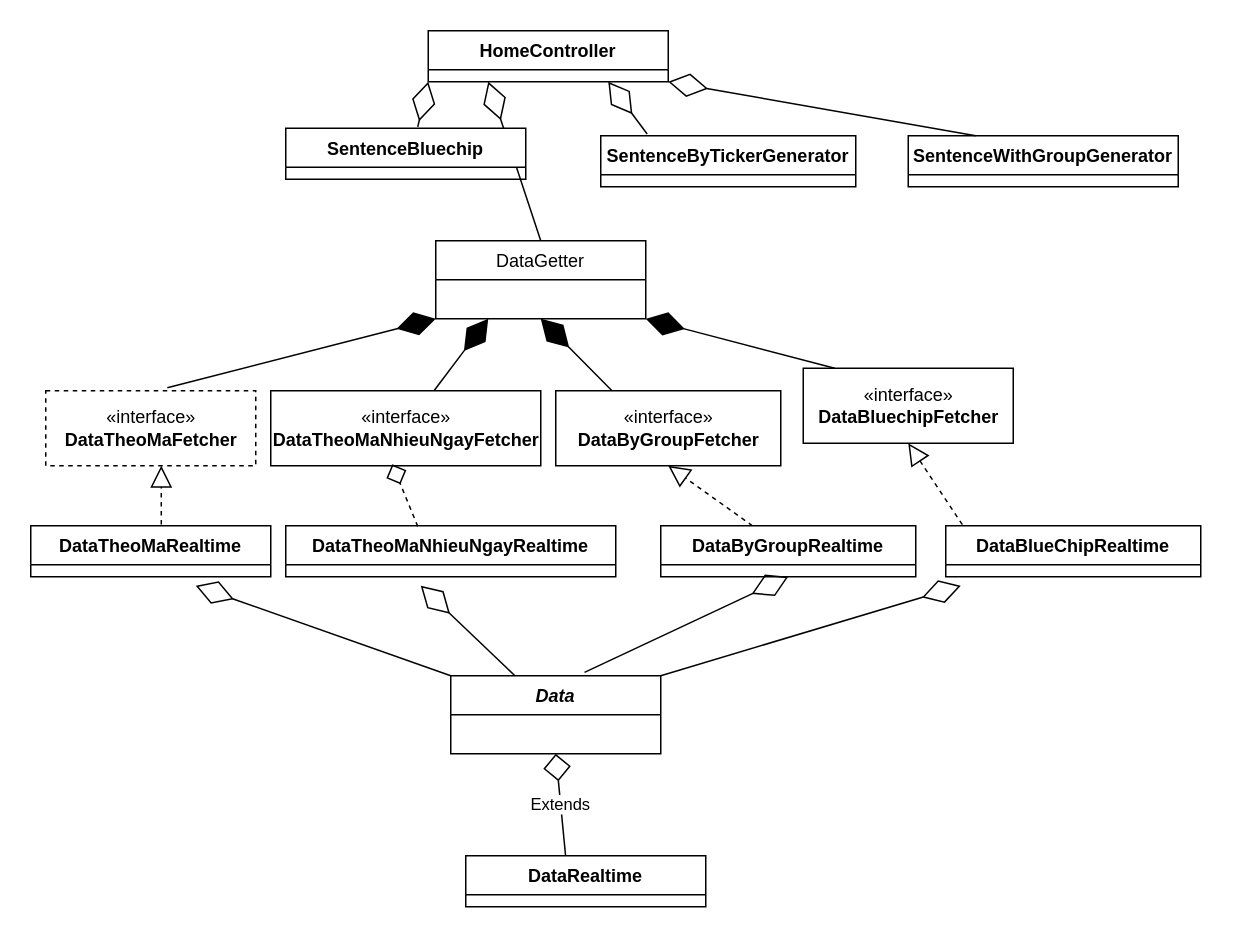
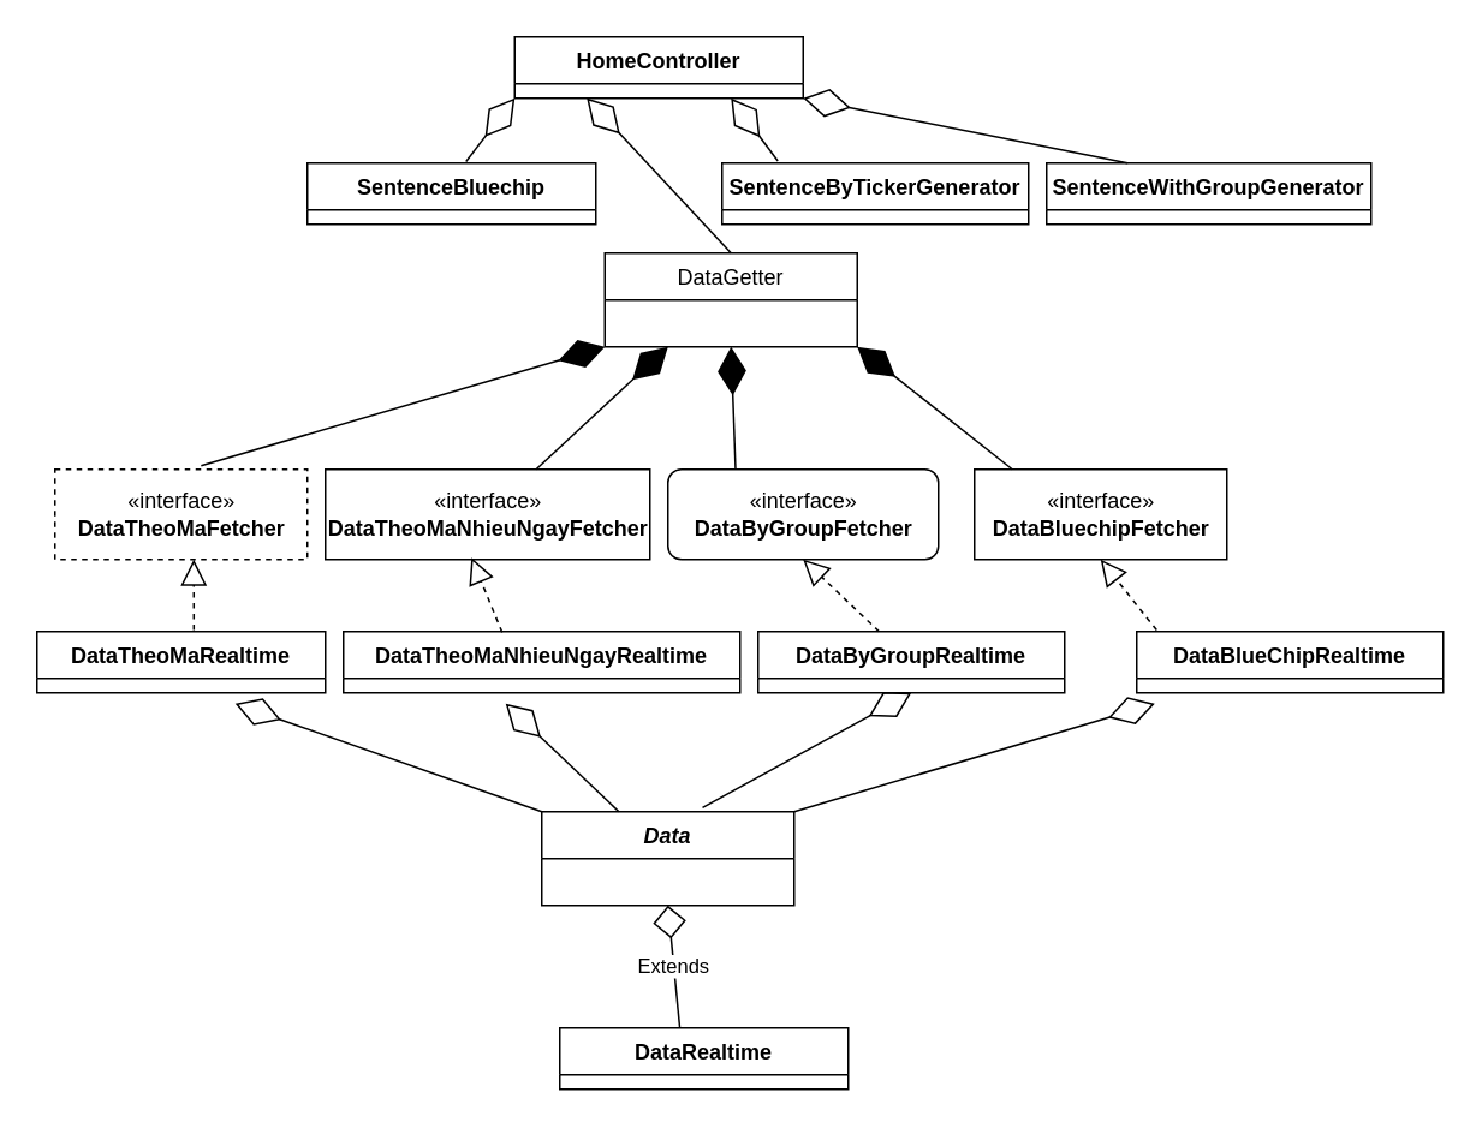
  <mxCell id="0" />
  <mxCell id="1" parent="0" />
- <mxCell id="2" value="DataGetter" style="swimlane;fontStyle=0;childLayout=stackLayout;horizontal=1;startSize=26;fillColor=none;horizontalStack=0;resizeParent=1;resizeParentMax=0;resizeLast=0;collapsible=1;marginBottom=0;" parent="1" vertex="1"><mxGeometry x="290" y="160" width="140" height="52" as="geometry" /></mxCell>
+ <mxCell id="2" value="DataGetter" style="swimlane;fontStyle=0;childLayout=stackLayout;horizontal=1;startSize=26;fillColor=none;horizontalStack=0;resizeParent=1;resizeParentMax=0;resizeLast=0;collapsible=1;marginBottom=0;" parent="1" vertex="1"><mxGeometry x="335" y="140" width="140" height="52" as="geometry" /></mxCell>
  <mxCell id="3" value="«interface»&lt;br&gt;&lt;b&gt;DataTheoMaFetcher&lt;/b&gt;" style="html=1;dashed=1;" parent="1" vertex="1"><mxGeometry x="30" y="260" width="140" height="50" as="geometry" /></mxCell>
  <mxCell id="4" value="«interface»&lt;br&gt;&lt;b&gt;DataTheoMaNhieuNgayFetcher&lt;/b&gt;" style="html=1;" parent="1" vertex="1"><mxGeometry x="180" y="260" width="180" height="50" as="geometry" /></mxCell>
- <mxCell id="5" value="«interface»&lt;br&gt;&lt;b&gt;DataByGroupFetcher&lt;/b&gt;" style="html=1;" parent="1" vertex="1"><mxGeometry x="370" y="260" width="150" height="50" as="geometry" /></mxCell>
- <mxCell id="6" value="«interface»&lt;br&gt;&lt;b&gt;DataBluechipFetcher&lt;br&gt;&lt;/b&gt;" style="html=1;" parent="1" vertex="1"><mxGeometry x="535" y="245" width="140" height="50" as="geometry" /></mxCell>
+ <mxCell id="5" value="«interface»&lt;br&gt;&lt;b&gt;DataByGroupFetcher&lt;/b&gt;" style="html=1;rounded=1;" parent="1" vertex="1"><mxGeometry x="370" y="260" width="150" height="50" as="geometry" /></mxCell>
+ <mxCell id="6" value="«interface»&lt;br&gt;&lt;b&gt;DataBluechipFetcher&lt;br&gt;&lt;/b&gt;" style="html=1;" parent="1" vertex="1"><mxGeometry x="540" y="260" width="140" height="50" as="geometry" /></mxCell>
  <mxCell id="7" value="DataTheoMaRealtime" style="swimlane;fontStyle=1;align=center;verticalAlign=top;childLayout=stackLayout;horizontal=1;startSize=26;horizontalStack=0;resizeParent=1;resizeParentMax=0;resizeLast=0;collapsible=1;marginBottom=0;" parent="1" vertex="1"><mxGeometry x="20" y="350" width="160" height="34" as="geometry" /></mxCell>
  <mxCell id="8" value="DataTheoMaNhieuNgayRealtime" style="swimlane;fontStyle=1;align=center;verticalAlign=top;childLayout=stackLayout;horizontal=1;startSize=26;horizontalStack=0;resizeParent=1;resizeParentMax=0;resizeLast=0;collapsible=1;marginBottom=0;" parent="1" vertex="1"><mxGeometry x="190" y="350" width="220" height="34" as="geometry" /></mxCell>
- <mxCell id="9" value="DataByGroupRealtime" style="swimlane;fontStyle=1;align=center;verticalAlign=top;childLayout=stackLayout;horizontal=1;startSize=26;horizontalStack=0;resizeParent=1;resizeParentMax=0;resizeLast=0;collapsible=1;marginBottom=0;" parent="1" vertex="1"><mxGeometry x="440" y="350" width="170" height="34" as="geometry" /></mxCell>
+ <mxCell id="9" value="DataByGroupRealtime" style="swimlane;fontStyle=1;align=center;verticalAlign=top;childLayout=stackLayout;horizontal=1;startSize=26;horizontalStack=0;resizeParent=1;resizeParentMax=0;resizeLast=0;collapsible=1;marginBottom=0;" parent="1" vertex="1"><mxGeometry x="420" y="350" width="170" height="34" as="geometry" /></mxCell>
  <mxCell id="10" value="DataBlueChipRealtime" style="swimlane;fontStyle=1;align=center;verticalAlign=top;childLayout=stackLayout;horizontal=1;startSize=26;horizontalStack=0;resizeParent=1;resizeParentMax=0;resizeLast=0;collapsible=1;marginBottom=0;" parent="1" vertex="1"><mxGeometry x="630" y="350" width="170" height="34" as="geometry" /></mxCell>
  <mxCell id="11" value="" style="endArrow=block;dashed=1;endFill=0;endSize=12;html=1;entryX=0.55;entryY=1;entryDx=0;entryDy=0;entryPerimeter=0;exitX=0.544;exitY=-0.023;exitDx=0;exitDy=0;exitPerimeter=0;" parent="1" source="7" target="3" edge="1"><mxGeometry width="160" relative="1" as="geometry"><mxPoint x="70" y="330" as="sourcePoint" /><mxPoint x="230" y="330" as="targetPoint" /></mxGeometry></mxCell>
- <mxCell id="12" value="" style="endArrow=diamond;dashed=1;endFill=0;endSize=12;html=1;entryX=0.45;entryY=0.98;entryDx=0;entryDy=0;entryPerimeter=0;exitX=0.4;exitY=0.012;exitDx=0;exitDy=0;exitPerimeter=0;" parent="1" source="8" target="4" edge="1"><mxGeometry width="160" relative="1" as="geometry"><mxPoint x="117.04" y="358.022" as="sourcePoint" /><mxPoint x="117" y="320" as="targetPoint" /></mxGeometry></mxCell>
+ <mxCell id="12" value="" style="endArrow=block;dashed=1;endFill=0;endSize=12;html=1;entryX=0.45;entryY=0.98;entryDx=0;entryDy=0;entryPerimeter=0;exitX=0.4;exitY=0.012;exitDx=0;exitDy=0;exitPerimeter=0;" parent="1" source="8" target="4" edge="1"><mxGeometry width="160" relative="1" as="geometry"><mxPoint x="117.04" y="358.022" as="sourcePoint" /><mxPoint x="117" y="320" as="targetPoint" /></mxGeometry></mxCell>
  <mxCell id="13" value="" style="endArrow=block;dashed=1;endFill=0;endSize=12;html=1;entryX=0.5;entryY=1;entryDx=0;entryDy=0;" parent="1" source="9" target="5" edge="1"><mxGeometry width="160" relative="1" as="geometry"><mxPoint x="288" y="361.032" as="sourcePoint" /><mxPoint x="271" y="319" as="targetPoint" /></mxGeometry></mxCell>
  <mxCell id="14" value="" style="endArrow=block;dashed=1;endFill=0;endSize=12;html=1;entryX=0.5;entryY=1;entryDx=0;entryDy=0;exitX=0.065;exitY=-0.023;exitDx=0;exitDy=0;exitPerimeter=0;" parent="1" source="10" target="6" edge="1"><mxGeometry width="160" relative="1" as="geometry"><mxPoint x="483.916" y="360" as="sourcePoint" /><mxPoint x="455" y="320" as="targetPoint" /></mxGeometry></mxCell>
  <mxCell id="15" value="" style="endArrow=diamondThin;endFill=1;endSize=24;html=1;entryX=0;entryY=1;entryDx=0;entryDy=0;exitX=0.579;exitY=-0.04;exitDx=0;exitDy=0;exitPerimeter=0;" parent="1" source="3" target="2" edge="1"><mxGeometry width="160" relative="1" as="geometry"><mxPoint x="90" y="230" as="sourcePoint" /><mxPoint x="250" y="230" as="targetPoint" /></mxGeometry></mxCell>
  <mxCell id="16" value="" style="endArrow=diamondThin;endFill=1;endSize=24;html=1;entryX=0.25;entryY=1;entryDx=0;entryDy=0;" parent="1" source="4" target="2" edge="1"><mxGeometry width="160" relative="1" as="geometry"><mxPoint x="121.06" y="268" as="sourcePoint" /><mxPoint x="310" y="220" as="targetPoint" /></mxGeometry></mxCell>
  <mxCell id="17" value="" style="endArrow=diamondThin;endFill=1;endSize=24;html=1;entryX=0.5;entryY=1;entryDx=0;entryDy=0;exitX=0.25;exitY=0;exitDx=0;exitDy=0;" parent="1" source="5" target="2" edge="1"><mxGeometry width="160" relative="1" as="geometry"><mxPoint x="298.836" y="270" as="sourcePoint" /><mxPoint x="335" y="222" as="targetPoint" /></mxGeometry></mxCell>
  <mxCell id="18" value="" style="endArrow=diamondThin;endFill=1;endSize=24;html=1;exitX=0.15;exitY=0;exitDx=0;exitDy=0;exitPerimeter=0;entryX=1;entryY=1;entryDx=0;entryDy=0;" parent="1" source="6" target="2" edge="1"><mxGeometry width="160" relative="1" as="geometry"><mxPoint x="417.5" y="270" as="sourcePoint" /><mxPoint x="400" y="220" as="targetPoint" /></mxGeometry></mxCell>
  <mxCell id="19" value="HomeController" style="swimlane;fontStyle=1;align=center;verticalAlign=top;childLayout=stackLayout;horizontal=1;startSize=26;horizontalStack=0;resizeParent=1;resizeParentMax=0;resizeLast=0;collapsible=1;marginBottom=0;" parent="1" vertex="1"><mxGeometry x="285" y="20" width="160" height="34" as="geometry" /></mxCell>
  <mxCell id="20" value="Data" style="swimlane;fontStyle=3;childLayout=stackLayout;horizontal=1;startSize=26;fillColor=none;horizontalStack=0;resizeParent=1;resizeParentMax=0;resizeLast=0;collapsible=1;marginBottom=0;" parent="1" vertex="1"><mxGeometry x="300" y="450" width="140" height="52" as="geometry" /></mxCell>
  <mxCell id="21" value="DataRealtime" style="swimlane;fontStyle=1;align=center;verticalAlign=top;childLayout=stackLayout;horizontal=1;startSize=26;horizontalStack=0;resizeParent=1;resizeParentMax=0;resizeLast=0;collapsible=1;marginBottom=0;" parent="1" vertex="1"><mxGeometry x="310" y="570" width="160" height="34" as="geometry" /></mxCell>
  <mxCell id="22" value="Extends" style="endArrow=diamond;endSize=16;endFill=0;html=1;exitX=0.416;exitY=0.001;exitDx=0;exitDy=0;exitPerimeter=0;entryX=0.5;entryY=1;entryDx=0;entryDy=0;" parent="1" source="21" target="20" edge="1"><mxGeometry width="160" relative="1" as="geometry"><mxPoint x="155" y="550" as="sourcePoint" /><mxPoint x="365" y="530" as="targetPoint" /></mxGeometry></mxCell>
  <mxCell id="23" value="" style="endArrow=diamondThin;endFill=0;endSize=24;html=1;" parent="1" source="20" edge="1"><mxGeometry width="160" relative="1" as="geometry"><mxPoint x="120" y="530" as="sourcePoint" /><mxPoint x="280" y="390" as="targetPoint" /></mxGeometry></mxCell>
  <mxCell id="24" value="" style="endArrow=diamondThin;endFill=0;endSize=24;html=1;exitX=0;exitY=0;exitDx=0;exitDy=0;exitPerimeter=0;" parent="1" source="20" edge="1"><mxGeometry width="160" relative="1" as="geometry"><mxPoint x="355.087" y="490" as="sourcePoint" /><mxPoint x="130" y="390" as="targetPoint" /></mxGeometry></mxCell>
  <mxCell id="25" value="" style="endArrow=diamondThin;endFill=0;endSize=24;html=1;exitX=0.637;exitY=-0.043;exitDx=0;exitDy=0;exitPerimeter=0;entryX=0.5;entryY=1;entryDx=0;entryDy=0;" parent="1" source="20" target="9" edge="1"><mxGeometry width="160" relative="1" as="geometry"><mxPoint x="310" y="490" as="sourcePoint" /><mxPoint x="480" y="380" as="targetPoint" /></mxGeometry></mxCell>
  <mxCell id="26" value="" style="endArrow=diamondThin;endFill=0;endSize=24;html=1;exitX=1;exitY=0;exitDx=0;exitDy=0;" parent="1" source="20" edge="1"><mxGeometry width="160" relative="1" as="geometry"><mxPoint x="440" y="480" as="sourcePoint" /><mxPoint x="640" y="390" as="targetPoint" /></mxGeometry></mxCell>
  <mxCell id="27" value="" style="endArrow=diamondThin;endFill=0;endSize=24;html=1;exitX=0.5;exitY=0;exitDx=0;exitDy=0;entryX=0.25;entryY=1;entryDx=0;entryDy=0;" parent="1" source="2" target="19" edge="1"><mxGeometry width="160" relative="1" as="geometry"><mxPoint x="399.18" y="487.764" as="sourcePoint" /><mxPoint x="340" y="10" as="targetPoint" /></mxGeometry></mxCell>
  <mxCell id="28" value="SentenceByTickerGenerator" style="swimlane;fontStyle=1;align=center;verticalAlign=top;childLayout=stackLayout;horizontal=1;startSize=26;horizontalStack=0;resizeParent=1;resizeParentMax=0;resizeLast=0;collapsible=1;marginBottom=0;" parent="1" vertex="1"><mxGeometry x="400" y="90" width="170" height="34" as="geometry" /></mxCell>
- <mxCell id="29" value="SentenceBluechip" style="swimlane;fontStyle=1;align=center;verticalAlign=top;childLayout=stackLayout;horizontal=1;startSize=26;horizontalStack=0;resizeParent=1;resizeParentMax=0;resizeLast=0;collapsible=1;marginBottom=0;" parent="1" vertex="1"><mxGeometry x="190" y="85" width="160" height="34" as="geometry" /></mxCell>
- <mxCell id="30" value="SentenceWithGroupGenerator" style="swimlane;fontStyle=1;align=center;verticalAlign=top;childLayout=stackLayout;horizontal=1;startSize=26;horizontalStack=0;resizeParent=1;resizeParentMax=0;resizeLast=0;collapsible=1;marginBottom=0;" parent="1" vertex="1"><mxGeometry x="605" y="90" width="180" height="34" as="geometry" /></mxCell>
+ <mxCell id="29" value="SentenceBluechip" style="swimlane;fontStyle=1;align=center;verticalAlign=top;childLayout=stackLayout;horizontal=1;startSize=26;horizontalStack=0;resizeParent=1;resizeParentMax=0;resizeLast=0;collapsible=1;marginBottom=0;" parent="1" vertex="1"><mxGeometry x="170" y="90" width="160" height="34" as="geometry" /></mxCell>
+ <mxCell id="30" value="SentenceWithGroupGenerator" style="swimlane;fontStyle=1;align=center;verticalAlign=top;childLayout=stackLayout;horizontal=1;startSize=26;horizontalStack=0;resizeParent=1;resizeParentMax=0;resizeLast=0;collapsible=1;marginBottom=0;" parent="1" vertex="1"><mxGeometry x="580" y="90" width="180" height="34" as="geometry" /></mxCell>
  <mxCell id="31" value="" style="endArrow=diamondThin;endFill=0;endSize=24;html=1;exitX=0.55;exitY=-0.026;exitDx=0;exitDy=0;exitPerimeter=0;entryX=0;entryY=1;entryDx=0;entryDy=0;" parent="1" source="29" target="19" edge="1"><mxGeometry width="160" relative="1" as="geometry"><mxPoint x="380" y="240" as="sourcePoint" /><mxPoint x="300" y="-20" as="targetPoint" /></mxGeometry></mxCell>
  <mxCell id="32" value="" style="endArrow=diamondThin;endFill=0;endSize=24;html=1;entryX=0.75;entryY=1;entryDx=0;entryDy=0;exitX=0.182;exitY=-0.033;exitDx=0;exitDy=0;exitPerimeter=0;" parent="1" source="28" target="19" edge="1"><mxGeometry width="160" relative="1" as="geometry"><mxPoint x="208" y="77.764" as="sourcePoint" /><mxPoint x="398" y="1.768" as="targetPoint" /></mxGeometry></mxCell>
  <mxCell id="33" value="" style="endArrow=diamondThin;endFill=0;endSize=24;html=1;entryX=1;entryY=1;entryDx=0;entryDy=0;exitX=0.25;exitY=0;exitDx=0;exitDy=0;" parent="1" source="30" target="19" edge="1"><mxGeometry width="160" relative="1" as="geometry"><mxPoint x="460.94" y="87.162" as="sourcePoint" /><mxPoint x="450" y="-6.006" as="targetPoint" /></mxGeometry></mxCell>
